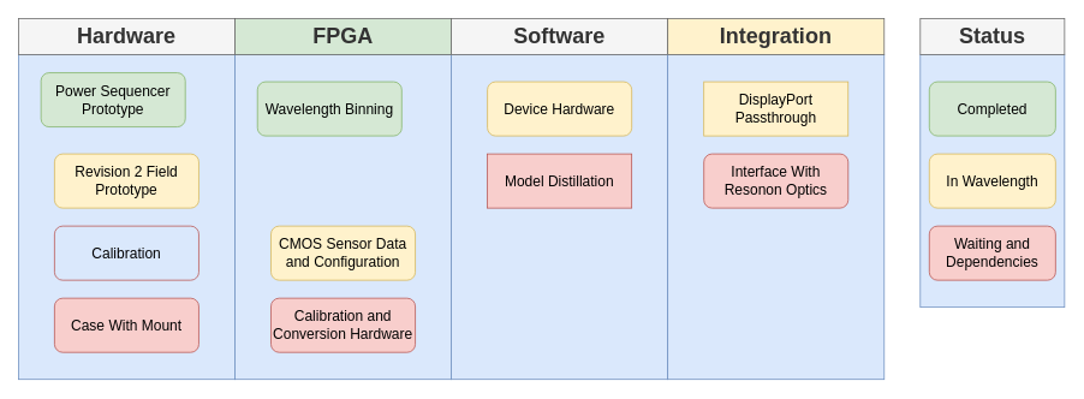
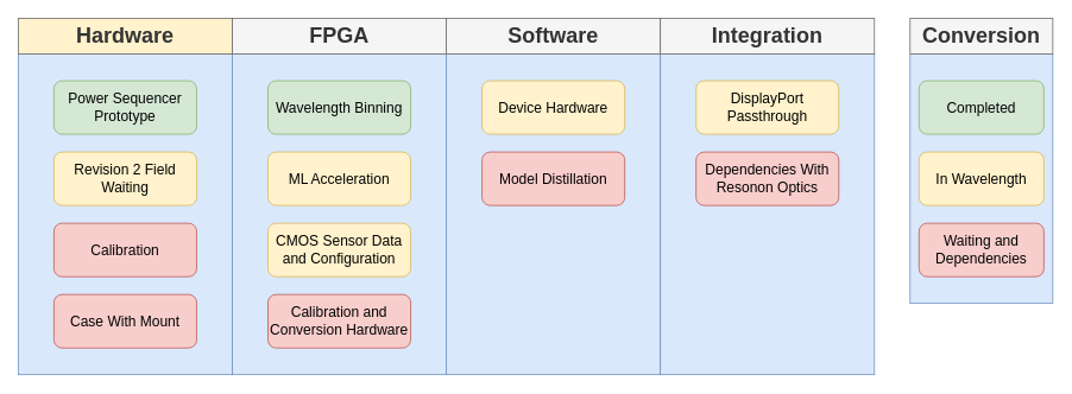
  <mxCell id="0" />
  <mxCell id="1" parent="0" />
  <mxCell id="2" value="" style="rounded=0;whiteSpace=wrap;html=1;fillColor=#dae8fc;strokeColor=#6c8ebf;" parent="1" vertex="1"><mxGeometry x="20" y="60" width="240" height="360" as="geometry" /></mxCell>
  <mxCell id="3" value="" style="rounded=0;whiteSpace=wrap;html=1;fillColor=#dae8fc;strokeColor=#6c8ebf;" parent="1" vertex="1"><mxGeometry x="500" y="60" width="240" height="360" as="geometry" /></mxCell>
  <mxCell id="4" value="" style="rounded=0;whiteSpace=wrap;html=1;fillColor=#dae8fc;strokeColor=#6c8ebf;" parent="1" vertex="1"><mxGeometry x="260" y="60" width="240" height="360" as="geometry" /></mxCell>
- <mxCell id="5" value="Hardware" style="rounded=0;whiteSpace=wrap;html=1;fillColor=#f5f5f5;fontColor=#333333;strokeColor=#666666;fontStyle=1;fontSize=24;" parent="1" vertex="1"><mxGeometry x="20" y="20" width="240" height="40" as="geometry" /></mxCell>
+ <mxCell id="5" value="Hardware" style="rounded=0;whiteSpace=wrap;html=1;fillColor=#fff2cc;fontColor=#333333;strokeColor=#666666;fontStyle=1;fontSize=24;" parent="1" vertex="1"><mxGeometry x="20" y="20" width="240" height="40" as="geometry" /></mxCell>
  <mxCell id="6" value="Software" style="rounded=0;whiteSpace=wrap;html=1;fillColor=#f5f5f5;fontColor=#333333;strokeColor=#666666;fontStyle=1;fontSize=24;" parent="1" vertex="1"><mxGeometry x="500" y="20" width="240" height="40" as="geometry" /></mxCell>
- <mxCell id="7" value="FPGA" style="rounded=0;whiteSpace=wrap;html=1;fillColor=#d5e8d4;fontColor=#333333;strokeColor=#666666;fontStyle=1;fontSize=24;" parent="1" vertex="1"><mxGeometry x="260" y="20" width="240" height="40" as="geometry" /></mxCell>
- <mxCell id="8" value="Power Sequencer Prototype" style="rounded=1;whiteSpace=wrap;html=1;fillColor=#d5e8d4;strokeColor=#82b366;fontSize=16;" parent="1" vertex="1"><mxGeometry x="45" y="80" width="160" height="60" as="geometry" /></mxCell>
- <mxCell id="9" value="Revision 2 Field Prototype" style="rounded=1;whiteSpace=wrap;html=1;fillColor=#fff2cc;strokeColor=#d6b656;fontSize=16;" parent="1" vertex="1"><mxGeometry x="60" y="170" width="160" height="60" as="geometry" /></mxCell>
+ <mxCell id="7" value="FPGA" style="rounded=0;whiteSpace=wrap;html=1;fillColor=#f5f5f5;fontColor=#333333;strokeColor=#666666;fontStyle=1;fontSize=24;" parent="1" vertex="1"><mxGeometry x="260" y="20" width="240" height="40" as="geometry" /></mxCell>
+ <mxCell id="8" value="Power Sequencer Prototype" style="rounded=1;whiteSpace=wrap;html=1;fillColor=#d5e8d4;strokeColor=#82b366;fontSize=16;" parent="1" vertex="1"><mxGeometry x="60" y="90" width="160" height="60" as="geometry" /></mxCell>
+ <mxCell id="9" value="Revision 2 Field Waiting" style="rounded=1;whiteSpace=wrap;html=1;fillColor=#fff2cc;strokeColor=#d6b656;fontSize=16;" parent="1" vertex="1"><mxGeometry x="60" y="170" width="160" height="60" as="geometry" /></mxCell>
  <mxCell id="10" value="Case With Mount" style="rounded=1;whiteSpace=wrap;html=1;fillColor=#f8cecc;strokeColor=#b85450;fontSize=16;" parent="1" vertex="1"><mxGeometry x="60" y="330" width="160" height="60" as="geometry" /></mxCell>
  <mxCell id="11" value="Device Hardware" style="rounded=1;whiteSpace=wrap;html=1;fillColor=#fff2cc;strokeColor=#d6b656;fontSize=16;" parent="1" vertex="1"><mxGeometry x="540" y="90" width="160" height="60" as="geometry" /></mxCell>
- <mxCell id="12" value="Model Distillation" style="whiteSpace=wrap;html=1;fillColor=#f8cecc;strokeColor=#b85450;fontSize=16;rounded=0;" parent="1" vertex="1"><mxGeometry x="540" y="170" width="160" height="60" as="geometry" /></mxCell>
- <mxCell id="13" value="Wavelength Binning" style="rounded=1;whiteSpace=wrap;html=1;fillColor=#d5e8d4;strokeColor=#82b366;fontSize=16;" parent="1" vertex="1"><mxGeometry x="285" y="90" width="160" height="60" as="geometry" /></mxCell>
+ <mxCell id="12" value="Model Distillation" style="rounded=1;whiteSpace=wrap;html=1;fillColor=#f8cecc;strokeColor=#b85450;fontSize=16;" parent="1" vertex="1"><mxGeometry x="540" y="170" width="160" height="60" as="geometry" /></mxCell>
+ <mxCell id="13" value="Wavelength Binning" style="rounded=1;whiteSpace=wrap;html=1;fillColor=#d5e8d4;strokeColor=#82b366;fontSize=16;" parent="1" vertex="1"><mxGeometry x="300" y="90" width="160" height="60" as="geometry" /></mxCell>
+ <mxCell id="14" value="ML Acceleration" style="rounded=1;whiteSpace=wrap;html=1;fillColor=#fff2cc;strokeColor=#d6b656;fontSize=16;" parent="1" vertex="1"><mxGeometry x="300" y="170" width="160" height="60" as="geometry" /></mxCell>
  <mxCell id="15" value="CMOS Sensor Data and Configuration" style="rounded=1;whiteSpace=wrap;html=1;fillColor=#fff2cc;strokeColor=#d6b656;fontSize=16;" parent="1" vertex="1"><mxGeometry x="300" y="250" width="160" height="60" as="geometry" /></mxCell>
  <mxCell id="16" value="Calibration and Conversion Hardware" style="rounded=1;whiteSpace=wrap;html=1;fillColor=#f8cecc;strokeColor=#b85450;fontSize=16;" parent="1" vertex="1"><mxGeometry x="300" y="330" width="160" height="60" as="geometry" /></mxCell>
  <mxCell id="17" value="" style="rounded=0;whiteSpace=wrap;html=1;fillColor=#dae8fc;strokeColor=#6c8ebf;" parent="1" vertex="1"><mxGeometry x="740" y="60" width="240" height="360" as="geometry" /></mxCell>
- <mxCell id="18" value="Integration" style="rounded=0;whiteSpace=wrap;html=1;fillColor=#fff2cc;fontColor=#333333;strokeColor=#666666;fontStyle=1;fontSize=24;" parent="1" vertex="1"><mxGeometry x="740" y="20" width="240" height="40" as="geometry" /></mxCell>
- <mxCell id="19" value="DisplayPort Passthrough" style="whiteSpace=wrap;html=1;fillColor=#fff2cc;strokeColor=#d6b656;fontSize=16;rounded=0;" parent="1" vertex="1"><mxGeometry x="780" y="90" width="160" height="60" as="geometry" /></mxCell>
- <mxCell id="20" value="Interface With Resonon Optics" style="rounded=1;whiteSpace=wrap;html=1;fillColor=#f8cecc;strokeColor=#b85450;fontSize=16;" parent="1" vertex="1"><mxGeometry x="780" y="170" width="160" height="60" as="geometry" /></mxCell>
- <mxCell id="21" value="Calibration" style="rounded=1;whiteSpace=wrap;html=1;fillColor=#dae8fc;strokeColor=#b85450;fontSize=16;" parent="1" vertex="1"><mxGeometry x="60" y="250" width="160" height="60" as="geometry" /></mxCell>
+ <mxCell id="18" value="Integration" style="rounded=0;whiteSpace=wrap;html=1;fillColor=#f5f5f5;fontColor=#333333;strokeColor=#666666;fontStyle=1;fontSize=24;" parent="1" vertex="1"><mxGeometry x="740" y="20" width="240" height="40" as="geometry" /></mxCell>
+ <mxCell id="19" value="DisplayPort Passthrough" style="rounded=1;whiteSpace=wrap;html=1;fillColor=#fff2cc;strokeColor=#d6b656;fontSize=16;" parent="1" vertex="1"><mxGeometry x="780" y="90" width="160" height="60" as="geometry" /></mxCell>
+ <mxCell id="20" value="Dependencies With Resonon Optics" style="rounded=1;whiteSpace=wrap;html=1;fillColor=#f8cecc;strokeColor=#b85450;fontSize=16;" parent="1" vertex="1"><mxGeometry x="780" y="170" width="160" height="60" as="geometry" /></mxCell>
+ <mxCell id="21" value="Calibration" style="rounded=1;whiteSpace=wrap;html=1;fillColor=#f8cecc;strokeColor=#b85450;fontSize=16;" parent="1" vertex="1"><mxGeometry x="60" y="250" width="160" height="60" as="geometry" /></mxCell>
  <mxCell id="22" value="" style="rounded=0;whiteSpace=wrap;html=1;fillColor=#dae8fc;strokeColor=#6c8ebf;" vertex="1" parent="1"><mxGeometry x="1020" y="60" width="160" height="280" as="geometry" /></mxCell>
- <mxCell id="23" value="Status" style="rounded=0;whiteSpace=wrap;html=1;fillColor=#f5f5f5;fontColor=#333333;strokeColor=#666666;fontStyle=1;fontSize=24;" vertex="1" parent="1"><mxGeometry x="1020" y="20" width="160" height="40" as="geometry" /></mxCell>
+ <mxCell id="23" value="Conversion" style="rounded=0;whiteSpace=wrap;html=1;fillColor=#f5f5f5;fontColor=#333333;strokeColor=#666666;fontStyle=1;fontSize=24;" vertex="1" parent="1"><mxGeometry x="1020" y="20" width="160" height="40" as="geometry" /></mxCell>
  <mxCell id="24" value="Completed" style="rounded=1;whiteSpace=wrap;html=1;fillColor=#d5e8d4;strokeColor=#82b366;fontSize=16;" vertex="1" parent="1"><mxGeometry x="1030" y="90" width="140" height="60" as="geometry" /></mxCell>
  <mxCell id="25" value="In Wavelength" style="rounded=1;whiteSpace=wrap;html=1;fillColor=#fff2cc;strokeColor=#d6b656;fontSize=16;" vertex="1" parent="1"><mxGeometry x="1030" y="170" width="140" height="60" as="geometry" /></mxCell>
  <mxCell id="26" value="Waiting and Dependencies" style="rounded=1;whiteSpace=wrap;html=1;fillColor=#f8cecc;strokeColor=#b85450;fontSize=16;" vertex="1" parent="1"><mxGeometry x="1030" y="250" width="140" height="60" as="geometry" /></mxCell>
